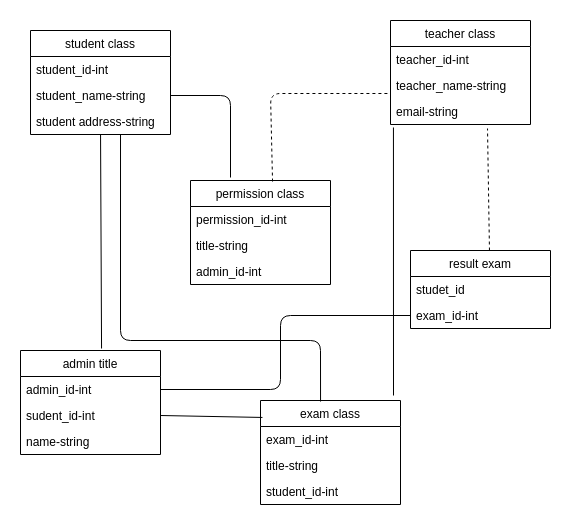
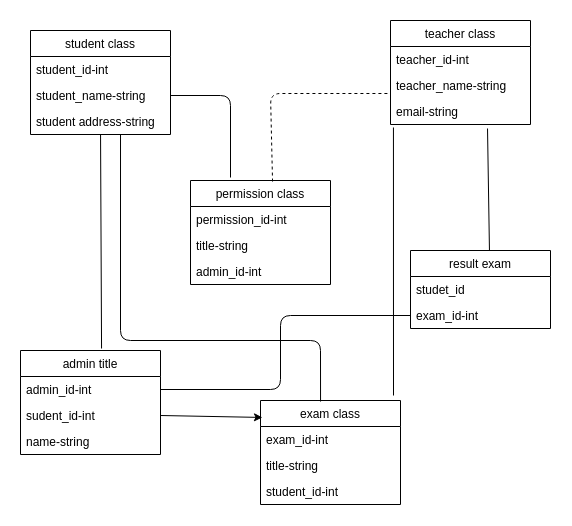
  <mxCell id="0" />
  <mxCell id="1" parent="0" />
  <mxCell id="2" value="student class" style="swimlane;fontStyle=0;childLayout=stackLayout;horizontal=1;startSize=26;fillColor=none;horizontalStack=0;resizeParent=1;resizeParentMax=0;resizeLast=0;collapsible=1;marginBottom=0;" vertex="1" parent="1"><mxGeometry x="30" y="30" width="140" height="104" as="geometry" /></mxCell>
  <mxCell id="3" value="student_id-int" style="text;strokeColor=none;fillColor=none;align=left;verticalAlign=top;spacingLeft=4;spacingRight=4;overflow=hidden;rotatable=0;points=[[0,0.5],[1,0.5]];portConstraint=eastwest;" vertex="1" parent="2"><mxGeometry y="26" width="140" height="26" as="geometry" /></mxCell>
  <mxCell id="4" value="student_name-string" style="text;strokeColor=none;fillColor=none;align=left;verticalAlign=top;spacingLeft=4;spacingRight=4;overflow=hidden;rotatable=0;points=[[0,0.5],[1,0.5]];portConstraint=eastwest;" vertex="1" parent="2"><mxGeometry y="52" width="140" height="26" as="geometry" /></mxCell>
  <mxCell id="5" value="student address-string" style="text;strokeColor=none;fillColor=none;align=left;verticalAlign=top;spacingLeft=4;spacingRight=4;overflow=hidden;rotatable=0;points=[[0,0.5],[1,0.5]];portConstraint=eastwest;" vertex="1" parent="2"><mxGeometry y="78" width="140" height="26" as="geometry" /></mxCell>
  <mxCell id="6" value="teacher class" style="swimlane;fontStyle=0;childLayout=stackLayout;horizontal=1;startSize=26;fillColor=none;horizontalStack=0;resizeParent=1;resizeParentMax=0;resizeLast=0;collapsible=1;marginBottom=0;" vertex="1" parent="1"><mxGeometry x="390" y="20" width="140" height="104" as="geometry" /></mxCell>
  <mxCell id="7" value="teacher_id-int" style="text;strokeColor=none;fillColor=none;align=left;verticalAlign=top;spacingLeft=4;spacingRight=4;overflow=hidden;rotatable=0;points=[[0,0.5],[1,0.5]];portConstraint=eastwest;" vertex="1" parent="6"><mxGeometry y="26" width="140" height="26" as="geometry" /></mxCell>
  <mxCell id="8" value="teacher_name-string" style="text;strokeColor=none;fillColor=none;align=left;verticalAlign=top;spacingLeft=4;spacingRight=4;overflow=hidden;rotatable=0;points=[[0,0.5],[1,0.5]];portConstraint=eastwest;" vertex="1" parent="6"><mxGeometry y="52" width="140" height="26" as="geometry" /></mxCell>
  <mxCell id="9" value="email-string" style="text;strokeColor=none;fillColor=none;align=left;verticalAlign=top;spacingLeft=4;spacingRight=4;overflow=hidden;rotatable=0;points=[[0,0.5],[1,0.5]];portConstraint=eastwest;" vertex="1" parent="6"><mxGeometry y="78" width="140" height="26" as="geometry" /></mxCell>
  <mxCell id="10" value="result exam" style="swimlane;fontStyle=0;childLayout=stackLayout;horizontal=1;startSize=26;fillColor=none;horizontalStack=0;resizeParent=1;resizeParentMax=0;resizeLast=0;collapsible=1;marginBottom=0;" vertex="1" parent="1"><mxGeometry x="410" y="250" width="140" height="78" as="geometry" /></mxCell>
  <mxCell id="11" value="studet_id" style="text;strokeColor=none;fillColor=none;align=left;verticalAlign=top;spacingLeft=4;spacingRight=4;overflow=hidden;rotatable=0;points=[[0,0.5],[1,0.5]];portConstraint=eastwest;" vertex="1" parent="10"><mxGeometry y="26" width="140" height="26" as="geometry" /></mxCell>
  <mxCell id="12" value="exam_id-int" style="text;strokeColor=none;fillColor=none;align=left;verticalAlign=top;spacingLeft=4;spacingRight=4;overflow=hidden;rotatable=0;points=[[0,0.5],[1,0.5]];portConstraint=eastwest;" vertex="1" parent="10"><mxGeometry y="52" width="140" height="26" as="geometry" /></mxCell>
  <mxCell id="13" value="exam class" style="swimlane;fontStyle=0;childLayout=stackLayout;horizontal=1;startSize=26;fillColor=none;horizontalStack=0;resizeParent=1;resizeParentMax=0;resizeLast=0;collapsible=1;marginBottom=0;" vertex="1" parent="1"><mxGeometry x="260" y="400" width="140" height="104" as="geometry" /></mxCell>
  <mxCell id="14" value="exam_id-int" style="text;strokeColor=none;fillColor=none;align=left;verticalAlign=top;spacingLeft=4;spacingRight=4;overflow=hidden;rotatable=0;points=[[0,0.5],[1,0.5]];portConstraint=eastwest;" vertex="1" parent="13"><mxGeometry y="26" width="140" height="26" as="geometry" /></mxCell>
  <mxCell id="15" value="title-string" style="text;strokeColor=none;fillColor=none;align=left;verticalAlign=top;spacingLeft=4;spacingRight=4;overflow=hidden;rotatable=0;points=[[0,0.5],[1,0.5]];portConstraint=eastwest;" vertex="1" parent="13"><mxGeometry y="52" width="140" height="26" as="geometry" /></mxCell>
  <mxCell id="16" value="student_id-int" style="text;strokeColor=none;fillColor=none;align=left;verticalAlign=top;spacingLeft=4;spacingRight=4;overflow=hidden;rotatable=0;points=[[0,0.5],[1,0.5]];portConstraint=eastwest;" vertex="1" parent="13"><mxGeometry y="78" width="140" height="26" as="geometry" /></mxCell>
  <mxCell id="17" value="admin title" style="swimlane;fontStyle=0;childLayout=stackLayout;horizontal=1;startSize=26;fillColor=none;horizontalStack=0;resizeParent=1;resizeParentMax=0;resizeLast=0;collapsible=1;marginBottom=0;" vertex="1" parent="1"><mxGeometry x="20" y="350" width="140" height="104" as="geometry" /></mxCell>
  <mxCell id="18" value="admin_id-int" style="text;strokeColor=none;fillColor=none;align=left;verticalAlign=top;spacingLeft=4;spacingRight=4;overflow=hidden;rotatable=0;points=[[0,0.5],[1,0.5]];portConstraint=eastwest;" vertex="1" parent="17"><mxGeometry y="26" width="140" height="26" as="geometry" /></mxCell>
  <mxCell id="19" value="sudent_id-int" style="text;strokeColor=none;fillColor=none;align=left;verticalAlign=top;spacingLeft=4;spacingRight=4;overflow=hidden;rotatable=0;points=[[0,0.5],[1,0.5]];portConstraint=eastwest;" vertex="1" parent="17"><mxGeometry y="52" width="140" height="26" as="geometry" /></mxCell>
  <mxCell id="20" value="name-string" style="text;strokeColor=none;fillColor=none;align=left;verticalAlign=top;spacingLeft=4;spacingRight=4;overflow=hidden;rotatable=0;points=[[0,0.5],[1,0.5]];portConstraint=eastwest;" vertex="1" parent="17"><mxGeometry y="78" width="140" height="26" as="geometry" /></mxCell>
  <mxCell id="21" value="permission class" style="swimlane;fontStyle=0;childLayout=stackLayout;horizontal=1;startSize=26;fillColor=none;horizontalStack=0;resizeParent=1;resizeParentMax=0;resizeLast=0;collapsible=1;marginBottom=0;" vertex="1" parent="1"><mxGeometry x="190" y="180" width="140" height="104" as="geometry" /></mxCell>
  <mxCell id="22" value="permission_id-int&#10;" style="text;strokeColor=none;fillColor=none;align=left;verticalAlign=top;spacingLeft=4;spacingRight=4;overflow=hidden;rotatable=0;points=[[0,0.5],[1,0.5]];portConstraint=eastwest;" vertex="1" parent="21"><mxGeometry y="26" width="140" height="26" as="geometry" /></mxCell>
  <mxCell id="23" value="title-string" style="text;strokeColor=none;fillColor=none;align=left;verticalAlign=top;spacingLeft=4;spacingRight=4;overflow=hidden;rotatable=0;points=[[0,0.5],[1,0.5]];portConstraint=eastwest;" vertex="1" parent="21"><mxGeometry y="52" width="140" height="26" as="geometry" /></mxCell>
  <mxCell id="24" value="admin_id-int" style="text;strokeColor=none;fillColor=none;align=left;verticalAlign=top;spacingLeft=4;spacingRight=4;overflow=hidden;rotatable=0;points=[[0,0.5],[1,0.5]];portConstraint=eastwest;" vertex="1" parent="21"><mxGeometry y="78" width="140" height="26" as="geometry" /></mxCell>
  <mxCell id="25" value="" style="endArrow=none;html=1;exitX=1;exitY=0.5;exitDx=0;exitDy=0;entryX=0;entryY=0.5;entryDx=0;entryDy=0;" edge="1" parent="1" source="18" target="12"><mxGeometry width="50" height="50" relative="1" as="geometry"><mxPoint x="360" y="360" as="sourcePoint" /><mxPoint x="410" y="310" as="targetPoint" /><Array as="points"><mxPoint x="280" y="389" /><mxPoint x="280" y="315" /></Array></mxGeometry></mxCell>
  <mxCell id="26" value="" style="endArrow=none;html=1;entryX=0.579;entryY=-0.019;entryDx=0;entryDy=0;entryPerimeter=0;" edge="1" parent="1" source="5" target="17"><mxGeometry width="50" height="50" relative="1" as="geometry"><mxPoint x="240" y="380" as="sourcePoint" /><mxPoint x="290" y="330" as="targetPoint" /></mxGeometry></mxCell>
  <mxCell id="27" value="" style="endArrow=none;html=1;exitX=0.643;exitY=1;exitDx=0;exitDy=0;exitPerimeter=0;entryX=0.429;entryY=0.01;entryDx=0;entryDy=0;entryPerimeter=0;" edge="1" parent="1" source="5" target="13"><mxGeometry width="50" height="50" relative="1" as="geometry"><mxPoint x="240" y="380" as="sourcePoint" /><mxPoint x="290" y="330" as="targetPoint" /><Array as="points"><mxPoint x="120" y="340" /><mxPoint x="320" y="340" /></Array></mxGeometry></mxCell>
- <mxCell id="28" value="" style="endArrow=none;html=1;exitX=1;exitY=0.5;exitDx=0;exitDy=0;entryX=0.014;entryY=0.163;entryDx=0;entryDy=0;entryPerimeter=0;" edge="1" parent="1" source="19" target="13"><mxGeometry width="50" height="50" relative="1" as="geometry"><mxPoint x="240" y="380" as="sourcePoint" /><mxPoint x="290" y="330" as="targetPoint" /></mxGeometry></mxCell>
+ <mxCell id="28" value="" style="endArrow=classic;html=1;exitX=1;exitY=0.5;exitDx=0;exitDy=0;entryX=0.014;entryY=0.163;entryDx=0;entryDy=0;entryPerimeter=0;" edge="1" parent="1" source="19" target="13"><mxGeometry width="50" height="50" relative="1" as="geometry"><mxPoint x="240" y="380" as="sourcePoint" /><mxPoint x="290" y="330" as="targetPoint" /></mxGeometry></mxCell>
  <mxCell id="29" value="" style="endArrow=none;html=1;entryX=0.021;entryY=1.115;entryDx=0;entryDy=0;entryPerimeter=0;exitX=0.95;exitY=-0.048;exitDx=0;exitDy=0;exitPerimeter=0;" edge="1" parent="1" source="13" target="9"><mxGeometry width="50" height="50" relative="1" as="geometry"><mxPoint x="240" y="380" as="sourcePoint" /><mxPoint x="290" y="330" as="targetPoint" /></mxGeometry></mxCell>
- <mxCell id="30" value="" style="endArrow=none;html=1;entryX=0.693;entryY=1.154;entryDx=0;entryDy=0;entryPerimeter=0;exitX=0.564;exitY=0;exitDx=0;exitDy=0;exitPerimeter=0;dashed=1;" edge="1" parent="1" source="10" target="9"><mxGeometry width="50" height="50" relative="1" as="geometry"><mxPoint x="240" y="380" as="sourcePoint" /><mxPoint x="290" y="330" as="targetPoint" /></mxGeometry></mxCell>
+ <mxCell id="30" value="" style="endArrow=none;html=1;entryX=0.693;entryY=1.154;entryDx=0;entryDy=0;entryPerimeter=0;exitX=0.564;exitY=0;exitDx=0;exitDy=0;exitPerimeter=0;" edge="1" parent="1" source="10" target="9"><mxGeometry width="50" height="50" relative="1" as="geometry"><mxPoint x="240" y="380" as="sourcePoint" /><mxPoint x="290" y="330" as="targetPoint" /></mxGeometry></mxCell>
  <mxCell id="31" value="" style="endArrow=none;html=1;entryX=1;entryY=0.5;entryDx=0;entryDy=0;" edge="1" parent="1" target="4"><mxGeometry width="50" height="50" relative="1" as="geometry"><mxPoint x="230" y="177" as="sourcePoint" /><mxPoint x="290" y="230" as="targetPoint" /><Array as="points"><mxPoint x="230" y="95" /></Array></mxGeometry></mxCell>
  <mxCell id="32" value="" style="endArrow=none;html=1;entryX=0;entryY=0.808;entryDx=0;entryDy=0;exitX=0.586;exitY=0.01;exitDx=0;exitDy=0;exitPerimeter=0;entryPerimeter=0;dashed=1;" edge="1" parent="1" source="21" target="8"><mxGeometry width="50" height="50" relative="1" as="geometry"><mxPoint x="240" y="280" as="sourcePoint" /><mxPoint x="290" y="230" as="targetPoint" /><Array as="points"><mxPoint x="270" y="93" /></Array></mxGeometry></mxCell>
